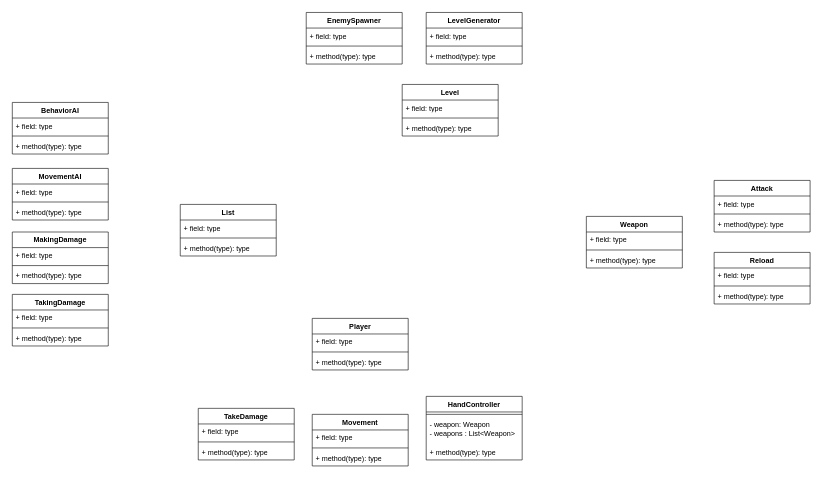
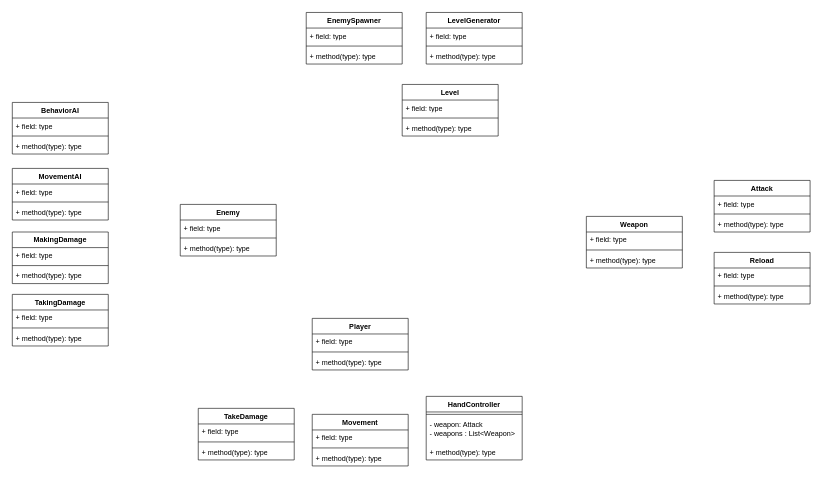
  <mxCell id="0" />
  <mxCell id="1" parent="0" />
  <mxCell id="2" value="Player" style="swimlane;fontStyle=1;align=center;verticalAlign=top;childLayout=stackLayout;horizontal=1;startSize=26;horizontalStack=0;resizeParent=1;resizeParentMax=0;resizeLast=0;collapsible=1;marginBottom=0;whiteSpace=wrap;html=1;" vertex="1" parent="1"><mxGeometry x="520" y="530" width="160" height="86" as="geometry" /></mxCell>
  <mxCell id="3" value="+ field: type" style="text;strokeColor=none;fillColor=none;align=left;verticalAlign=top;spacingLeft=4;spacingRight=4;overflow=hidden;rotatable=0;points=[[0,0.5],[1,0.5]];portConstraint=eastwest;whiteSpace=wrap;html=1;" vertex="1" parent="2"><mxGeometry y="26" width="160" height="26" as="geometry" /></mxCell>
  <mxCell id="4" value="" style="line;strokeWidth=1;fillColor=none;align=left;verticalAlign=middle;spacingTop=-1;spacingLeft=3;spacingRight=3;rotatable=0;labelPosition=right;points=[];portConstraint=eastwest;strokeColor=inherit;" vertex="1" parent="2"><mxGeometry y="52" width="160" height="8" as="geometry" /></mxCell>
  <mxCell id="5" value="+ method(type): type" style="text;strokeColor=none;fillColor=none;align=left;verticalAlign=top;spacingLeft=4;spacingRight=4;overflow=hidden;rotatable=0;points=[[0,0.5],[1,0.5]];portConstraint=eastwest;whiteSpace=wrap;html=1;" vertex="1" parent="2"><mxGeometry y="60" width="160" height="26" as="geometry" /></mxCell>
  <mxCell id="6" value="Movement" style="swimlane;fontStyle=1;align=center;verticalAlign=top;childLayout=stackLayout;horizontal=1;startSize=26;horizontalStack=0;resizeParent=1;resizeParentMax=0;resizeLast=0;collapsible=1;marginBottom=0;whiteSpace=wrap;html=1;" vertex="1" parent="1"><mxGeometry x="520" y="690" width="160" height="86" as="geometry" /></mxCell>
  <mxCell id="7" value="+ field: type" style="text;strokeColor=none;fillColor=none;align=left;verticalAlign=top;spacingLeft=4;spacingRight=4;overflow=hidden;rotatable=0;points=[[0,0.5],[1,0.5]];portConstraint=eastwest;whiteSpace=wrap;html=1;" vertex="1" parent="6"><mxGeometry y="26" width="160" height="26" as="geometry" /></mxCell>
  <mxCell id="8" value="" style="line;strokeWidth=1;fillColor=none;align=left;verticalAlign=middle;spacingTop=-1;spacingLeft=3;spacingRight=3;rotatable=0;labelPosition=right;points=[];portConstraint=eastwest;strokeColor=inherit;" vertex="1" parent="6"><mxGeometry y="52" width="160" height="8" as="geometry" /></mxCell>
  <mxCell id="9" value="+ method(type): type" style="text;strokeColor=none;fillColor=none;align=left;verticalAlign=top;spacingLeft=4;spacingRight=4;overflow=hidden;rotatable=0;points=[[0,0.5],[1,0.5]];portConstraint=eastwest;whiteSpace=wrap;html=1;" vertex="1" parent="6"><mxGeometry y="60" width="160" height="26" as="geometry" /></mxCell>
  <mxCell id="10" value="TakeDamage" style="swimlane;fontStyle=1;align=center;verticalAlign=top;childLayout=stackLayout;horizontal=1;startSize=26;horizontalStack=0;resizeParent=1;resizeParentMax=0;resizeLast=0;collapsible=1;marginBottom=0;whiteSpace=wrap;html=1;" vertex="1" parent="1"><mxGeometry x="330" y="680" width="160" height="86" as="geometry" /></mxCell>
  <mxCell id="11" value="+ field: type" style="text;strokeColor=none;fillColor=none;align=left;verticalAlign=top;spacingLeft=4;spacingRight=4;overflow=hidden;rotatable=0;points=[[0,0.5],[1,0.5]];portConstraint=eastwest;whiteSpace=wrap;html=1;" vertex="1" parent="10"><mxGeometry y="26" width="160" height="26" as="geometry" /></mxCell>
  <mxCell id="12" value="" style="line;strokeWidth=1;fillColor=none;align=left;verticalAlign=middle;spacingTop=-1;spacingLeft=3;spacingRight=3;rotatable=0;labelPosition=right;points=[];portConstraint=eastwest;strokeColor=inherit;" vertex="1" parent="10"><mxGeometry y="52" width="160" height="8" as="geometry" /></mxCell>
  <mxCell id="13" value="+ method(type): type" style="text;strokeColor=none;fillColor=none;align=left;verticalAlign=top;spacingLeft=4;spacingRight=4;overflow=hidden;rotatable=0;points=[[0,0.5],[1,0.5]];portConstraint=eastwest;whiteSpace=wrap;html=1;" vertex="1" parent="10"><mxGeometry y="60" width="160" height="26" as="geometry" /></mxCell>
  <mxCell id="14" value="HandController" style="swimlane;fontStyle=1;align=center;verticalAlign=top;childLayout=stackLayout;horizontal=1;startSize=26;horizontalStack=0;resizeParent=1;resizeParentMax=0;resizeLast=0;collapsible=1;marginBottom=0;whiteSpace=wrap;html=1;" vertex="1" parent="1"><mxGeometry x="710" y="660" width="160" height="106" as="geometry" /></mxCell>
  <mxCell id="15" value="" style="line;strokeWidth=1;fillColor=none;align=left;verticalAlign=middle;spacingTop=-1;spacingLeft=3;spacingRight=3;rotatable=0;labelPosition=right;points=[];portConstraint=eastwest;strokeColor=inherit;" vertex="1" parent="14"><mxGeometry y="26" width="160" height="8" as="geometry" /></mxCell>
- <mxCell id="16" value="- weapon: Weapon&lt;div&gt;- weapons : List&amp;lt;Weapon&amp;gt;&lt;/div&gt;" style="text;strokeColor=none;fillColor=none;align=left;verticalAlign=top;spacingLeft=4;spacingRight=4;overflow=hidden;rotatable=0;points=[[0,0.5],[1,0.5]];portConstraint=eastwest;whiteSpace=wrap;html=1;" vertex="1" parent="14"><mxGeometry y="34" width="160" height="46" as="geometry" /></mxCell>
+ <mxCell id="16" value="- weapon: Attack&lt;div&gt;- weapons : List&amp;lt;Weapon&amp;gt;&lt;/div&gt;" style="text;strokeColor=none;fillColor=none;align=left;verticalAlign=top;spacingLeft=4;spacingRight=4;overflow=hidden;rotatable=0;points=[[0,0.5],[1,0.5]];portConstraint=eastwest;whiteSpace=wrap;html=1;" vertex="1" parent="14"><mxGeometry y="34" width="160" height="46" as="geometry" /></mxCell>
  <mxCell id="17" value="+ method(type): type" style="text;strokeColor=none;fillColor=none;align=left;verticalAlign=top;spacingLeft=4;spacingRight=4;overflow=hidden;rotatable=0;points=[[0,0.5],[1,0.5]];portConstraint=eastwest;whiteSpace=wrap;html=1;" vertex="1" parent="14"><mxGeometry y="80" width="160" height="26" as="geometry" /></mxCell>
  <mxCell id="18" value="Weapon" style="swimlane;fontStyle=1;align=center;verticalAlign=top;childLayout=stackLayout;horizontal=1;startSize=26;horizontalStack=0;resizeParent=1;resizeParentMax=0;resizeLast=0;collapsible=1;marginBottom=0;whiteSpace=wrap;html=1;" vertex="1" parent="1"><mxGeometry x="977" y="360" width="160" height="86" as="geometry" /></mxCell>
  <mxCell id="19" value="+ field: type" style="text;strokeColor=none;fillColor=none;align=left;verticalAlign=top;spacingLeft=4;spacingRight=4;overflow=hidden;rotatable=0;points=[[0,0.5],[1,0.5]];portConstraint=eastwest;whiteSpace=wrap;html=1;" vertex="1" parent="18"><mxGeometry y="26" width="160" height="26" as="geometry" /></mxCell>
  <mxCell id="20" value="" style="line;strokeWidth=1;fillColor=none;align=left;verticalAlign=middle;spacingTop=-1;spacingLeft=3;spacingRight=3;rotatable=0;labelPosition=right;points=[];portConstraint=eastwest;strokeColor=inherit;" vertex="1" parent="18"><mxGeometry y="52" width="160" height="8" as="geometry" /></mxCell>
  <mxCell id="21" value="+ method(type): type" style="text;strokeColor=none;fillColor=none;align=left;verticalAlign=top;spacingLeft=4;spacingRight=4;overflow=hidden;rotatable=0;points=[[0,0.5],[1,0.5]];portConstraint=eastwest;whiteSpace=wrap;html=1;" vertex="1" parent="18"><mxGeometry y="60" width="160" height="26" as="geometry" /></mxCell>
  <mxCell id="22" value="Attack" style="swimlane;fontStyle=1;align=center;verticalAlign=top;childLayout=stackLayout;horizontal=1;startSize=26;horizontalStack=0;resizeParent=1;resizeParentMax=0;resizeLast=0;collapsible=1;marginBottom=0;whiteSpace=wrap;html=1;" vertex="1" parent="1"><mxGeometry x="1190" width="160" height="86" as="geometry" y="300" /></mxCell>
  <mxCell id="23" value="+ field: type" style="text;strokeColor=none;fillColor=none;align=left;verticalAlign=top;spacingLeft=4;spacingRight=4;overflow=hidden;rotatable=0;points=[[0,0.5],[1,0.5]];portConstraint=eastwest;whiteSpace=wrap;html=1;" vertex="1" parent="22"><mxGeometry y="26" width="160" height="26" as="geometry" /></mxCell>
  <mxCell id="24" value="" style="line;strokeWidth=1;fillColor=none;align=left;verticalAlign=middle;spacingTop=-1;spacingLeft=3;spacingRight=3;rotatable=0;labelPosition=right;points=[];portConstraint=eastwest;strokeColor=inherit;" vertex="1" parent="22"><mxGeometry y="52" width="160" height="8" as="geometry" /></mxCell>
  <mxCell id="25" value="+ method(type): type" style="text;strokeColor=none;fillColor=none;align=left;verticalAlign=top;spacingLeft=4;spacingRight=4;overflow=hidden;rotatable=0;points=[[0,0.5],[1,0.5]];portConstraint=eastwest;whiteSpace=wrap;html=1;" vertex="1" parent="22"><mxGeometry y="60" width="160" height="26" as="geometry" /></mxCell>
  <mxCell id="26" value="Reload" style="swimlane;fontStyle=1;align=center;verticalAlign=top;childLayout=stackLayout;horizontal=1;startSize=26;horizontalStack=0;resizeParent=1;resizeParentMax=0;resizeLast=0;collapsible=1;marginBottom=0;whiteSpace=wrap;html=1;" vertex="1" parent="1"><mxGeometry x="1190" y="420" width="160" height="86" as="geometry" /></mxCell>
  <mxCell id="27" value="+ field: type" style="text;strokeColor=none;fillColor=none;align=left;verticalAlign=top;spacingLeft=4;spacingRight=4;overflow=hidden;rotatable=0;points=[[0,0.5],[1,0.5]];portConstraint=eastwest;whiteSpace=wrap;html=1;" vertex="1" parent="26"><mxGeometry y="26" width="160" height="26" as="geometry" /></mxCell>
  <mxCell id="28" value="" style="line;strokeWidth=1;fillColor=none;align=left;verticalAlign=middle;spacingTop=-1;spacingLeft=3;spacingRight=3;rotatable=0;labelPosition=right;points=[];portConstraint=eastwest;strokeColor=inherit;" vertex="1" parent="26"><mxGeometry y="52" width="160" height="8" as="geometry" /></mxCell>
  <mxCell id="29" value="+ method(type): type" style="text;strokeColor=none;fillColor=none;align=left;verticalAlign=top;spacingLeft=4;spacingRight=4;overflow=hidden;rotatable=0;points=[[0,0.5],[1,0.5]];portConstraint=eastwest;whiteSpace=wrap;html=1;" vertex="1" parent="26"><mxGeometry y="60" width="160" height="26" as="geometry" /></mxCell>
- <mxCell id="30" value="List" style="swimlane;fontStyle=1;align=center;verticalAlign=top;childLayout=stackLayout;horizontal=1;startSize=26;horizontalStack=0;resizeParent=1;resizeParentMax=0;resizeLast=0;collapsible=1;marginBottom=0;whiteSpace=wrap;html=1;" vertex="1" parent="1"><mxGeometry x="300" y="340" width="160" height="86" as="geometry" /></mxCell>
+ <mxCell id="30" value="Enemy" style="swimlane;fontStyle=1;align=center;verticalAlign=top;childLayout=stackLayout;horizontal=1;startSize=26;horizontalStack=0;resizeParent=1;resizeParentMax=0;resizeLast=0;collapsible=1;marginBottom=0;whiteSpace=wrap;html=1;" vertex="1" parent="1"><mxGeometry x="300" y="340" width="160" height="86" as="geometry" /></mxCell>
  <mxCell id="31" value="+ field: type" style="text;strokeColor=none;fillColor=none;align=left;verticalAlign=top;spacingLeft=4;spacingRight=4;overflow=hidden;rotatable=0;points=[[0,0.5],[1,0.5]];portConstraint=eastwest;whiteSpace=wrap;html=1;" vertex="1" parent="30"><mxGeometry y="26" width="160" height="26" as="geometry" /></mxCell>
  <mxCell id="32" value="" style="line;strokeWidth=1;fillColor=none;align=left;verticalAlign=middle;spacingTop=-1;spacingLeft=3;spacingRight=3;rotatable=0;labelPosition=right;points=[];portConstraint=eastwest;strokeColor=inherit;" vertex="1" parent="30"><mxGeometry y="52" width="160" height="8" as="geometry" /></mxCell>
  <mxCell id="33" value="+ method(type): type" style="text;strokeColor=none;fillColor=none;align=left;verticalAlign=top;spacingLeft=4;spacingRight=4;overflow=hidden;rotatable=0;points=[[0,0.5],[1,0.5]];portConstraint=eastwest;whiteSpace=wrap;html=1;" vertex="1" parent="30"><mxGeometry y="60" width="160" height="26" as="geometry" /></mxCell>
  <mxCell id="34" value="MovementAI" style="swimlane;fontStyle=1;align=center;verticalAlign=top;childLayout=stackLayout;horizontal=1;startSize=26;horizontalStack=0;resizeParent=1;resizeParentMax=0;resizeLast=0;collapsible=1;marginBottom=0;whiteSpace=wrap;html=1;" vertex="1" parent="1"><mxGeometry x="20" y="280" width="160" height="86" as="geometry" /></mxCell>
  <mxCell id="35" value="+ field: type" style="text;strokeColor=none;fillColor=none;align=left;verticalAlign=top;spacingLeft=4;spacingRight=4;overflow=hidden;rotatable=0;points=[[0,0.5],[1,0.5]];portConstraint=eastwest;whiteSpace=wrap;html=1;" vertex="1" parent="34"><mxGeometry y="26" width="160" height="26" as="geometry" /></mxCell>
  <mxCell id="36" value="" style="line;strokeWidth=1;fillColor=none;align=left;verticalAlign=middle;spacingTop=-1;spacingLeft=3;spacingRight=3;rotatable=0;labelPosition=right;points=[];portConstraint=eastwest;strokeColor=inherit;" vertex="1" parent="34"><mxGeometry y="52" width="160" height="8" as="geometry" /></mxCell>
  <mxCell id="37" value="+ method(type): type" style="text;strokeColor=none;fillColor=none;align=left;verticalAlign=top;spacingLeft=4;spacingRight=4;overflow=hidden;rotatable=0;points=[[0,0.5],[1,0.5]];portConstraint=eastwest;whiteSpace=wrap;html=1;" vertex="1" parent="34"><mxGeometry y="60" width="160" height="26" as="geometry" /></mxCell>
  <mxCell id="38" value="MakingDamage" style="swimlane;fontStyle=1;align=center;verticalAlign=top;childLayout=stackLayout;horizontal=1;startSize=26;horizontalStack=0;resizeParent=1;resizeParentMax=0;resizeLast=0;collapsible=1;marginBottom=0;whiteSpace=wrap;html=1;" vertex="1" parent="1"><mxGeometry x="20" y="386" width="160" height="86" as="geometry" /></mxCell>
  <mxCell id="39" value="+ field: type" style="text;strokeColor=none;fillColor=none;align=left;verticalAlign=top;spacingLeft=4;spacingRight=4;overflow=hidden;rotatable=0;points=[[0,0.5],[1,0.5]];portConstraint=eastwest;whiteSpace=wrap;html=1;" vertex="1" parent="38"><mxGeometry y="26" width="160" height="26" as="geometry" /></mxCell>
  <mxCell id="40" value="" style="line;strokeWidth=1;fillColor=none;align=left;verticalAlign=middle;spacingTop=-1;spacingLeft=3;spacingRight=3;rotatable=0;labelPosition=right;points=[];portConstraint=eastwest;strokeColor=inherit;" vertex="1" parent="38"><mxGeometry y="52" width="160" height="8" as="geometry" /></mxCell>
  <mxCell id="41" value="+ method(type): type" style="text;strokeColor=none;fillColor=none;align=left;verticalAlign=top;spacingLeft=4;spacingRight=4;overflow=hidden;rotatable=0;points=[[0,0.5],[1,0.5]];portConstraint=eastwest;whiteSpace=wrap;html=1;" vertex="1" parent="38"><mxGeometry y="60" width="160" height="26" as="geometry" /></mxCell>
  <mxCell id="42" value="TakingDamage" style="swimlane;fontStyle=1;align=center;verticalAlign=top;childLayout=stackLayout;horizontal=1;startSize=26;horizontalStack=0;resizeParent=1;resizeParentMax=0;resizeLast=0;collapsible=1;marginBottom=0;whiteSpace=wrap;html=1;" vertex="1" parent="1"><mxGeometry x="20" y="490" width="160" height="86" as="geometry" /></mxCell>
  <mxCell id="43" value="+ field: type" style="text;strokeColor=none;fillColor=none;align=left;verticalAlign=top;spacingLeft=4;spacingRight=4;overflow=hidden;rotatable=0;points=[[0,0.5],[1,0.5]];portConstraint=eastwest;whiteSpace=wrap;html=1;" vertex="1" parent="42"><mxGeometry y="26" width="160" height="26" as="geometry" /></mxCell>
  <mxCell id="44" value="" style="line;strokeWidth=1;fillColor=none;align=left;verticalAlign=middle;spacingTop=-1;spacingLeft=3;spacingRight=3;rotatable=0;labelPosition=right;points=[];portConstraint=eastwest;strokeColor=inherit;" vertex="1" parent="42"><mxGeometry y="52" width="160" height="8" as="geometry" /></mxCell>
  <mxCell id="45" value="+ method(type): type" style="text;strokeColor=none;fillColor=none;align=left;verticalAlign=top;spacingLeft=4;spacingRight=4;overflow=hidden;rotatable=0;points=[[0,0.5],[1,0.5]];portConstraint=eastwest;whiteSpace=wrap;html=1;" vertex="1" parent="42"><mxGeometry y="60" width="160" height="26" as="geometry" /></mxCell>
  <mxCell id="46" value="BehaviorAI" style="swimlane;fontStyle=1;align=center;verticalAlign=top;childLayout=stackLayout;horizontal=1;startSize=26;horizontalStack=0;resizeParent=1;resizeParentMax=0;resizeLast=0;collapsible=1;marginBottom=0;whiteSpace=wrap;html=1;" vertex="1" parent="1"><mxGeometry x="20" y="170" width="160" height="86" as="geometry" /></mxCell>
  <mxCell id="47" value="+ field: type" style="text;strokeColor=none;fillColor=none;align=left;verticalAlign=top;spacingLeft=4;spacingRight=4;overflow=hidden;rotatable=0;points=[[0,0.5],[1,0.5]];portConstraint=eastwest;whiteSpace=wrap;html=1;" vertex="1" parent="46"><mxGeometry y="26" width="160" height="26" as="geometry" /></mxCell>
  <mxCell id="48" value="" style="line;strokeWidth=1;fillColor=none;align=left;verticalAlign=middle;spacingTop=-1;spacingLeft=3;spacingRight=3;rotatable=0;labelPosition=right;points=[];portConstraint=eastwest;strokeColor=inherit;" vertex="1" parent="46"><mxGeometry y="52" width="160" height="8" as="geometry" /></mxCell>
  <mxCell id="49" value="+ method(type): type" style="text;strokeColor=none;fillColor=none;align=left;verticalAlign=top;spacingLeft=4;spacingRight=4;overflow=hidden;rotatable=0;points=[[0,0.5],[1,0.5]];portConstraint=eastwest;whiteSpace=wrap;html=1;" vertex="1" parent="46"><mxGeometry y="60" width="160" height="26" as="geometry" /></mxCell>
  <mxCell id="50" value="Level" style="swimlane;fontStyle=1;align=center;verticalAlign=top;childLayout=stackLayout;horizontal=1;startSize=26;horizontalStack=0;resizeParent=1;resizeParentMax=0;resizeLast=0;collapsible=1;marginBottom=0;whiteSpace=wrap;html=1;" vertex="1" parent="1"><mxGeometry x="670" y="140" width="160" height="86" as="geometry" /></mxCell>
  <mxCell id="51" value="+ field: type" style="text;strokeColor=none;fillColor=none;align=left;verticalAlign=top;spacingLeft=4;spacingRight=4;overflow=hidden;rotatable=0;points=[[0,0.5],[1,0.5]];portConstraint=eastwest;whiteSpace=wrap;html=1;" vertex="1" parent="50"><mxGeometry y="26" width="160" height="26" as="geometry" /></mxCell>
  <mxCell id="52" value="" style="line;strokeWidth=1;fillColor=none;align=left;verticalAlign=middle;spacingTop=-1;spacingLeft=3;spacingRight=3;rotatable=0;labelPosition=right;points=[];portConstraint=eastwest;strokeColor=inherit;" vertex="1" parent="50"><mxGeometry y="52" width="160" height="8" as="geometry" /></mxCell>
  <mxCell id="53" value="+ method(type): type" style="text;strokeColor=none;fillColor=none;align=left;verticalAlign=top;spacingLeft=4;spacingRight=4;overflow=hidden;rotatable=0;points=[[0,0.5],[1,0.5]];portConstraint=eastwest;whiteSpace=wrap;html=1;" vertex="1" parent="50"><mxGeometry y="60" width="160" height="26" as="geometry" /></mxCell>
  <mxCell id="54" value="EnemySpawner" style="swimlane;fontStyle=1;align=center;verticalAlign=top;childLayout=stackLayout;horizontal=1;startSize=26;horizontalStack=0;resizeParent=1;resizeParentMax=0;resizeLast=0;collapsible=1;marginBottom=0;whiteSpace=wrap;html=1;" vertex="1" parent="1"><mxGeometry x="510" y="20" width="160" height="86" as="geometry" /></mxCell>
  <mxCell id="55" value="+ field: type" style="text;strokeColor=none;fillColor=none;align=left;verticalAlign=top;spacingLeft=4;spacingRight=4;overflow=hidden;rotatable=0;points=[[0,0.5],[1,0.5]];portConstraint=eastwest;whiteSpace=wrap;html=1;" vertex="1" parent="54"><mxGeometry y="26" width="160" height="26" as="geometry" /></mxCell>
  <mxCell id="56" value="" style="line;strokeWidth=1;fillColor=none;align=left;verticalAlign=middle;spacingTop=-1;spacingLeft=3;spacingRight=3;rotatable=0;labelPosition=right;points=[];portConstraint=eastwest;strokeColor=inherit;" vertex="1" parent="54"><mxGeometry y="52" width="160" height="8" as="geometry" /></mxCell>
  <mxCell id="57" value="+ method(type): type" style="text;strokeColor=none;fillColor=none;align=left;verticalAlign=top;spacingLeft=4;spacingRight=4;overflow=hidden;rotatable=0;points=[[0,0.5],[1,0.5]];portConstraint=eastwest;whiteSpace=wrap;html=1;" vertex="1" parent="54"><mxGeometry y="60" width="160" height="26" as="geometry" /></mxCell>
  <mxCell id="58" value="LevelGenerator" style="swimlane;fontStyle=1;align=center;verticalAlign=top;childLayout=stackLayout;horizontal=1;startSize=26;horizontalStack=0;resizeParent=1;resizeParentMax=0;resizeLast=0;collapsible=1;marginBottom=0;whiteSpace=wrap;html=1;" vertex="1" parent="1"><mxGeometry x="710" y="20" width="160" height="86" as="geometry" /></mxCell>
  <mxCell id="59" value="+ field: type" style="text;strokeColor=none;fillColor=none;align=left;verticalAlign=top;spacingLeft=4;spacingRight=4;overflow=hidden;rotatable=0;points=[[0,0.5],[1,0.5]];portConstraint=eastwest;whiteSpace=wrap;html=1;" vertex="1" parent="58"><mxGeometry y="26" width="160" height="26" as="geometry" /></mxCell>
  <mxCell id="60" value="" style="line;strokeWidth=1;fillColor=none;align=left;verticalAlign=middle;spacingTop=-1;spacingLeft=3;spacingRight=3;rotatable=0;labelPosition=right;points=[];portConstraint=eastwest;strokeColor=inherit;" vertex="1" parent="58"><mxGeometry y="52" width="160" height="8" as="geometry" /></mxCell>
  <mxCell id="61" value="+ method(type): type" style="text;strokeColor=none;fillColor=none;align=left;verticalAlign=top;spacingLeft=4;spacingRight=4;overflow=hidden;rotatable=0;points=[[0,0.5],[1,0.5]];portConstraint=eastwest;whiteSpace=wrap;html=1;" vertex="1" parent="58"><mxGeometry y="60" width="160" height="26" as="geometry" /></mxCell>
